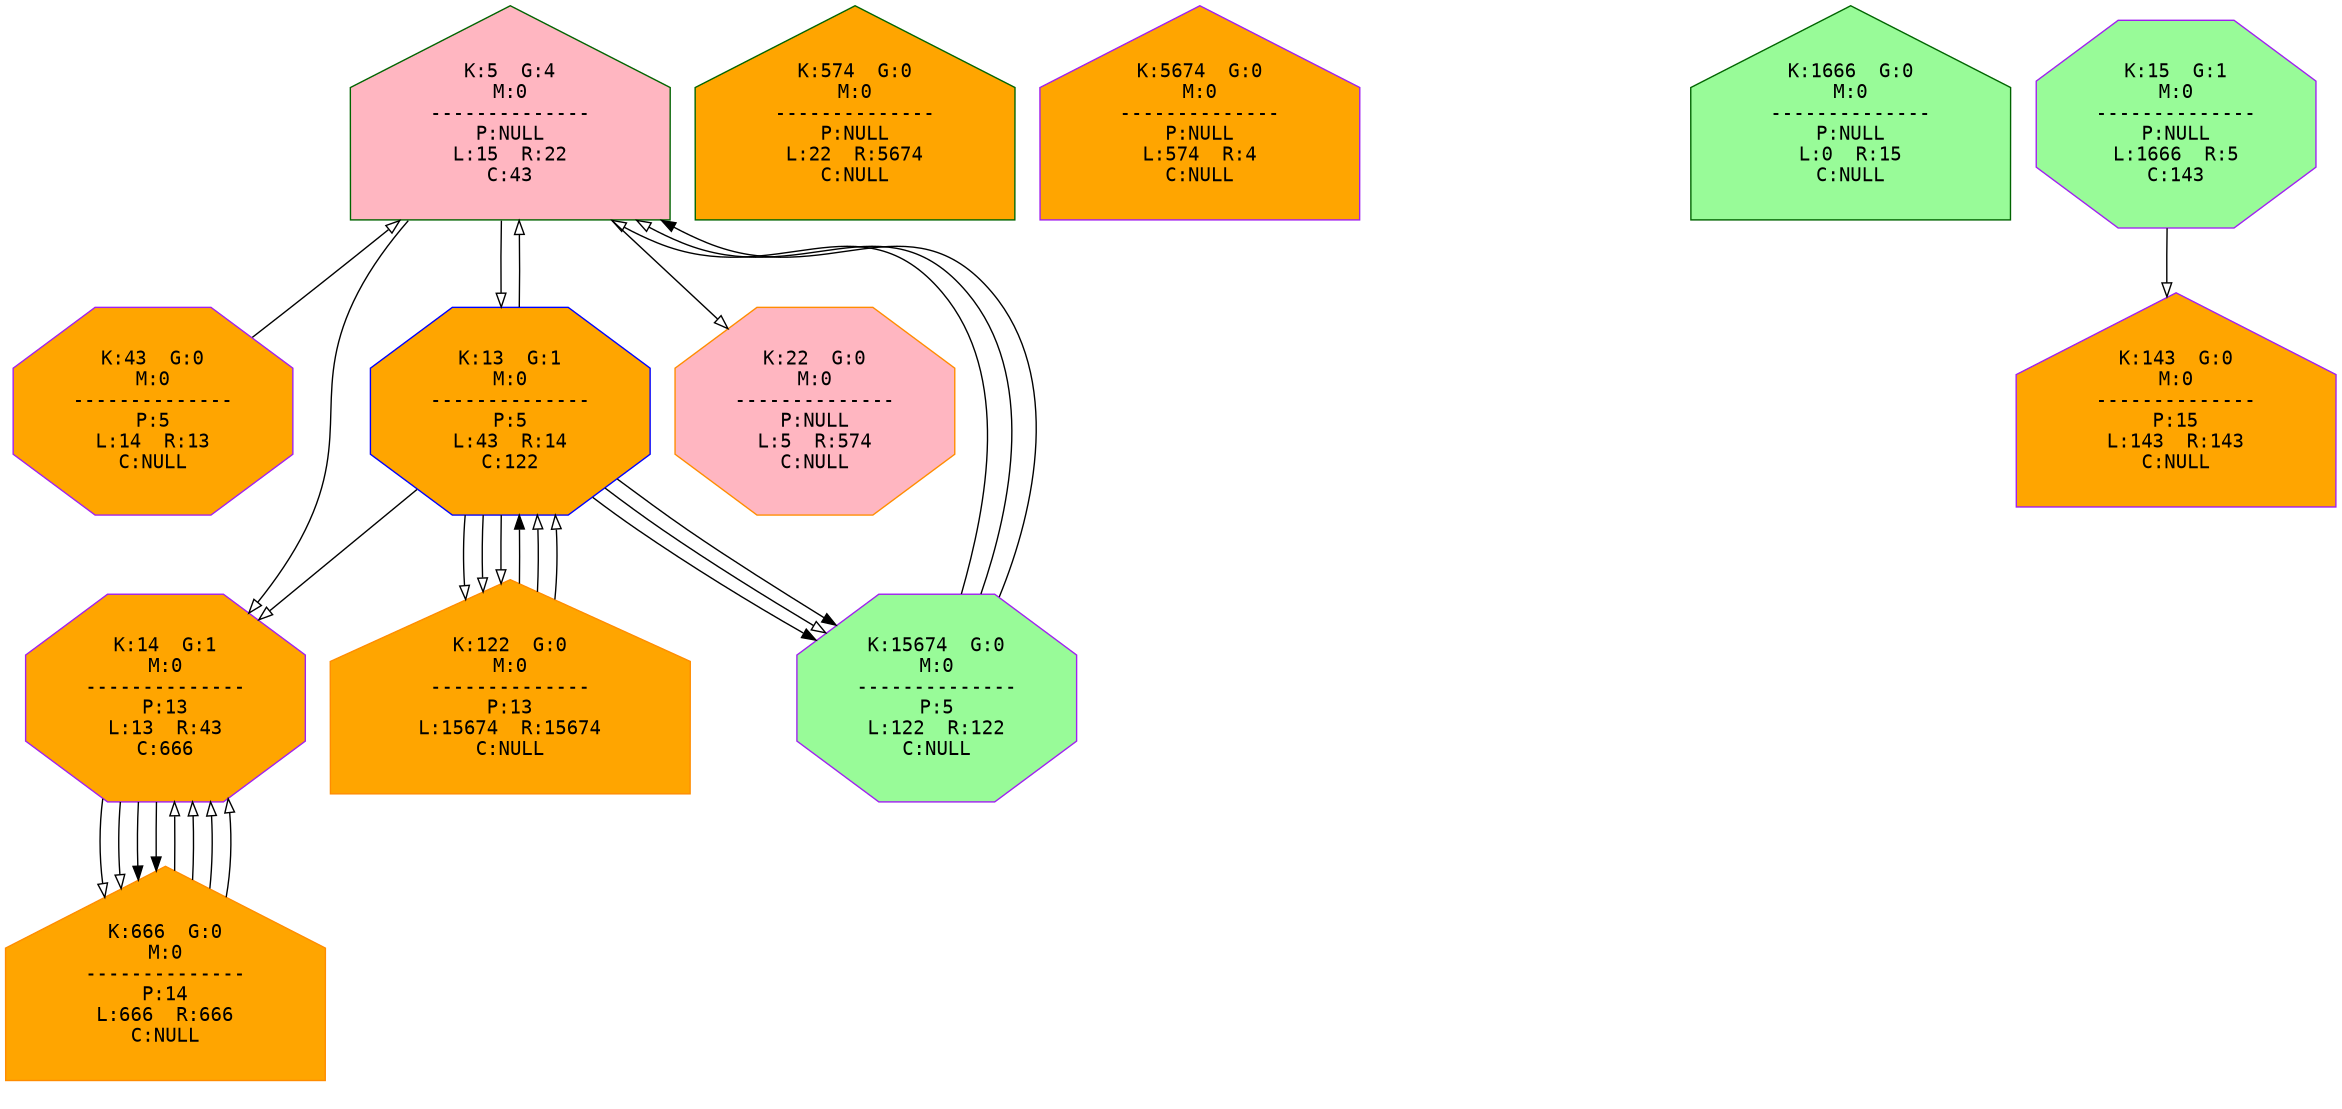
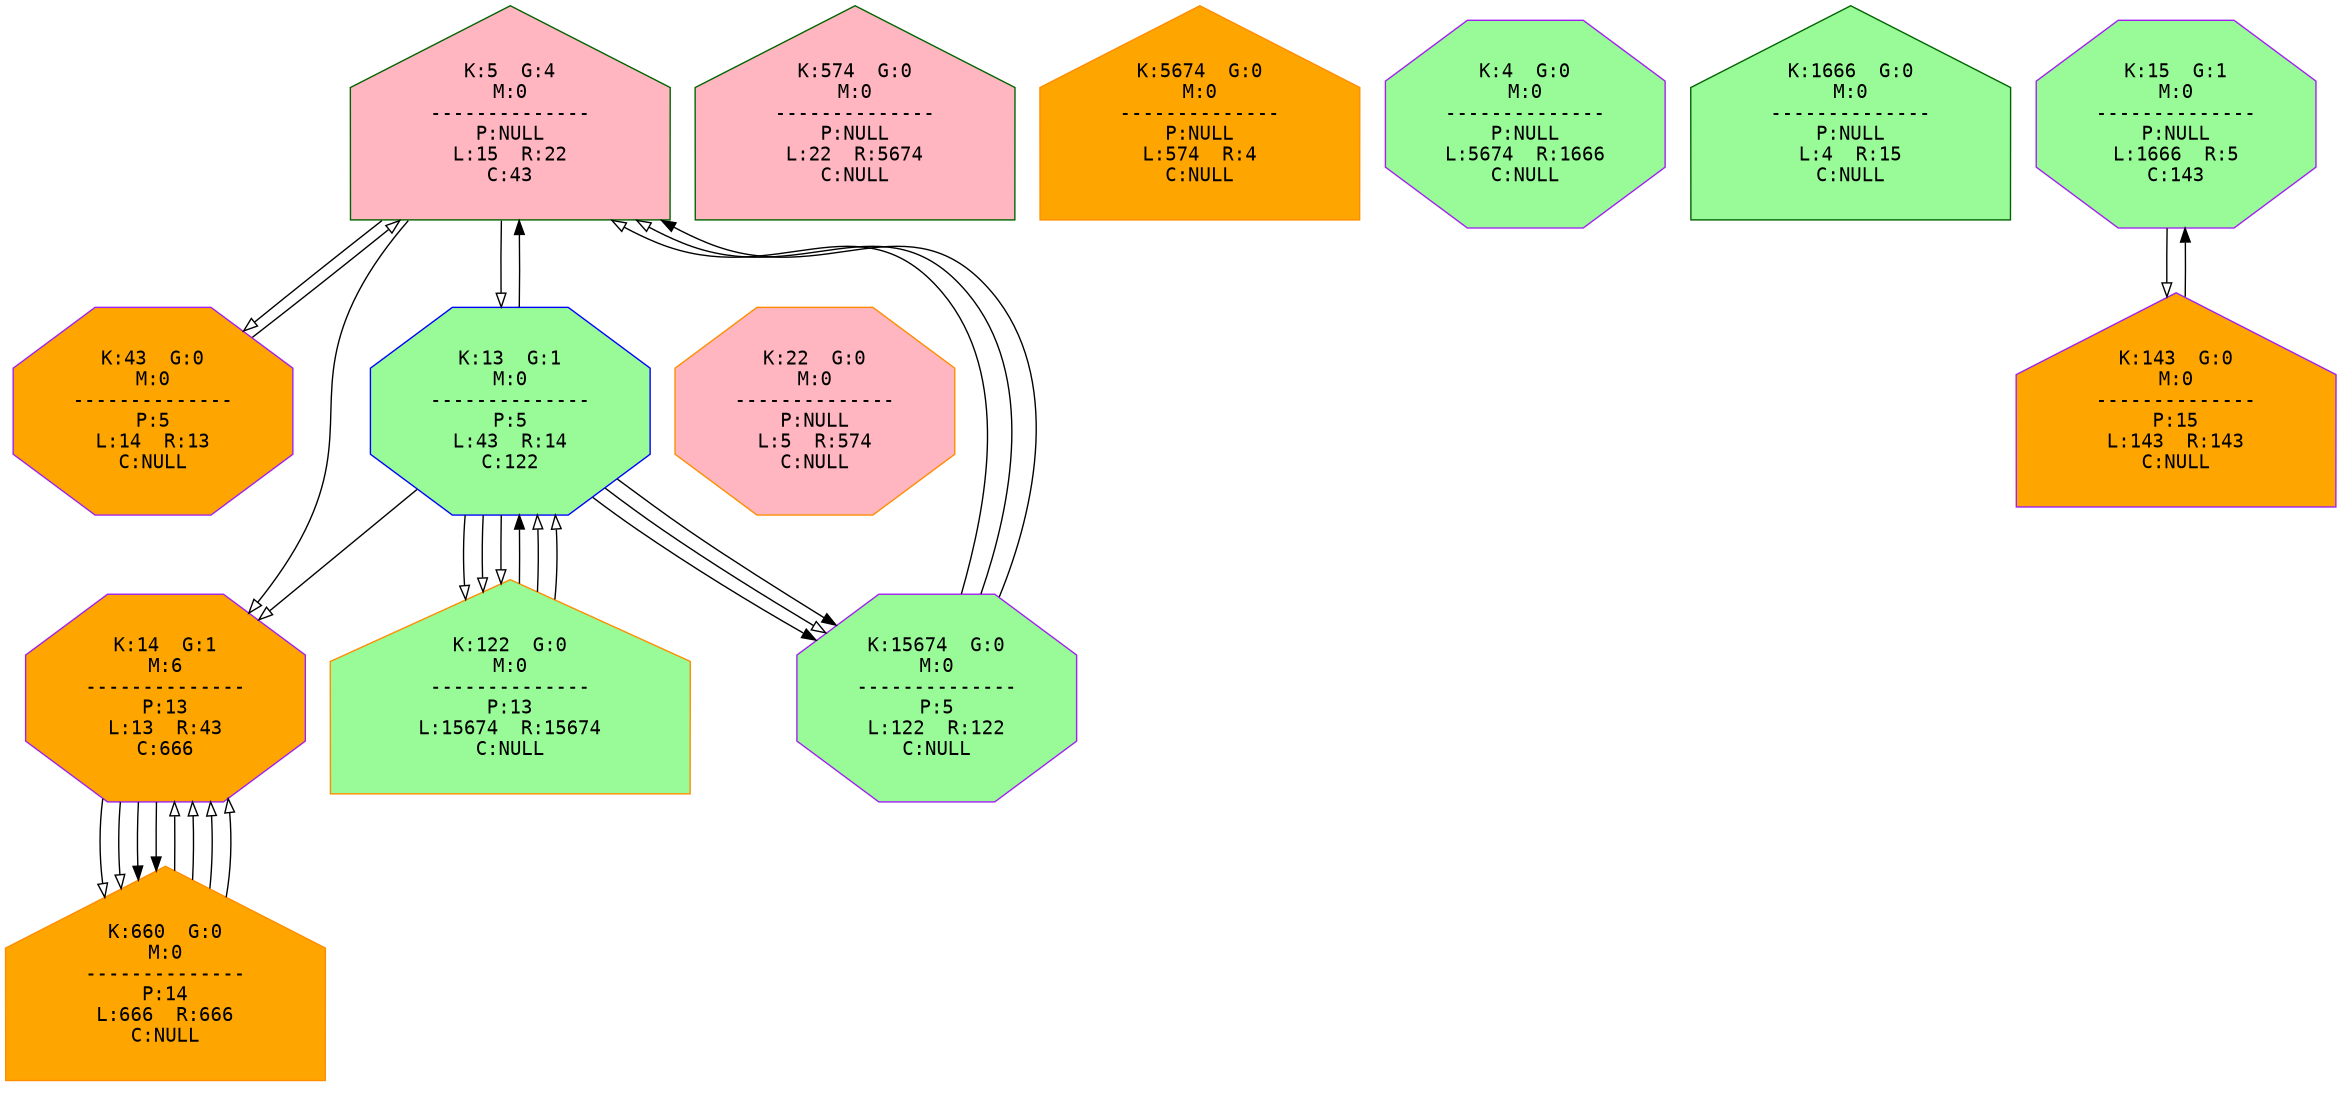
  digraph {
    fontname="DejaVu Sans Mono"
    node [color=purple fillcolor=orange fontname="DejaVu Sans Mono" shape=house style=filled]
    edge [arrowhead=onormal fontname="DejaVu Sans Mono"]
    n1 [color=darkgreen fillcolor=lightpink label="K:5  G:4\nM:0\n--------------\nP:NULL\nL:15  R:22\nC:43"]
    n2 [label="K:43  G:0\nM:0\n--------------\nP:5\nL:14  R:13\nC:NULL" shape=octagon]
-   n3 [color=blue label="K:13  G:1\nM:0\n--------------\nP:5\nL:43  R:14\nC:122" shape=octagon]
-   n4 [label="K:14  G:1\nM:0\n--------------\nP:13\nL:13  R:43\nC:666" shape=octagon]
-   n5 [color=darkorange label="K:122  G:0\nM:0\n--------------\nP:13\nL:15674  R:15674\nC:NULL"]
+   n3 [color=blue fillcolor=palegreen label="K:13  G:1\nM:0\n--------------\nP:5\nL:43  R:14\nC:122" shape=octagon]
+   n4 [label="K:14  G:1\nM:6\n--------------\nP:13\nL:13  R:43\nC:666" shape=octagon]
+   n5 [color=darkorange fillcolor=palegreen label="K:122  G:0\nM:0\n--------------\nP:13\nL:15674  R:15674\nC:NULL"]
    n6 [fillcolor=palegreen label="K:15674  G:0\nM:0\n--------------\nP:5\nL:122  R:122\nC:NULL" shape=octagon]
-   n7 [color=darkorange label="K:666  G:0\nM:0\n--------------\nP:14\nL:666  R:666\nC:NULL"]
+   n7 [color=darkorange label="K:660  G:0\nM:0\n--------------\nP:14\nL:666  R:666\nC:NULL"]
    n8 [color=darkorange fillcolor=lightpink label="K:22  G:0\nM:0\n--------------\nP:NULL\nL:5  R:574\nC:NULL" shape=octagon]
-   n9 [color=darkgreen label="K:574  G:0\nM:0\n--------------\nP:NULL\nL:22  R:5674\nC:NULL"]
-   n10 [label="K:5674  G:0\nM:0\n--------------\nP:NULL\nL:574  R:4\nC:NULL"]
-   n12 [color=darkgreen fillcolor=palegreen label="K:1666  G:0\nM:0\n--------------\nP:NULL\nL:0  R:15\nC:NULL"]
+   n9 [color=darkgreen fillcolor=lightpink label="K:574  G:0\nM:0\n--------------\nP:NULL\nL:22  R:5674\nC:NULL"]
+   n10 [color=darkorange label="K:5674  G:0\nM:0\n--------------\nP:NULL\nL:574  R:4\nC:NULL"]
+   n11 [fillcolor=palegreen label="K:4  G:0\nM:0\n--------------\nP:NULL\nL:5674  R:1666\nC:NULL" shape=octagon]
+   n12 [color=darkgreen fillcolor=palegreen label="K:1666  G:0\nM:0\n--------------\nP:NULL\nL:4  R:15\nC:NULL"]
    n13 [fillcolor=palegreen label="K:15  G:1\nM:0\n--------------\nP:NULL\nL:1666  R:5\nC:143" shape=octagon]
    n14 [label="K:143  G:0\nM:0\n--------------\nP:15\nL:143  R:143\nC:NULL"]
-   n1 -> n8
+   n1 -> n2
    n1 -> n3
    n1 -> n4
    n2 -> n1
-   n3 -> n1
+   n3 -> n1 [arrowhead=normal]
    n3 -> n4
    n3 -> n5
    n3 -> n5
    n3 -> n5
    n3 -> n6 [arrowhead=normal]
    n3 -> n6
    n3 -> n6 [arrowhead=normal]
    n4 -> n7
    n4 -> n7
    n4 -> n7 [arrowhead=normal]
    n4 -> n7 [arrowhead=normal]
    n5 -> n3 [arrowhead=normal]
    n5 -> n3
    n5 -> n3
    n6 -> n1
    n6 -> n1
    n6 -> n1 [arrowhead=normal]
    n7 -> n4
    n7 -> n4
    n7 -> n4
    n7 -> n4
    n13 -> n14
+   n14 -> n13 [arrowhead=normal]
  }
